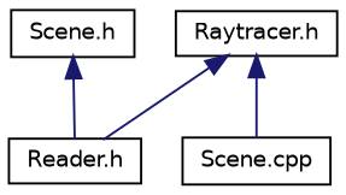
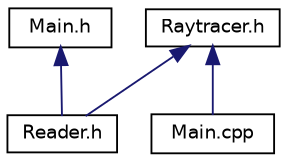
  digraph {
    node [color=black fillcolor=white fontname=Helvetica fontsize=10 shape=record style=filled]
    edge [color=midnightblue dir=back fontname=Helvetica fontsize=10 labelfontname=Helvetica labelfontsize=10 style=solid]
-   n1 [height=0.2 label="Scene.h" width=0.4]
+   n1 [height=0.2 label="Main.h" width=0.4]
    n2 [height=0.2 label="Reader.h" width=0.4]
    n3 [height=0.2 label="Raytracer.h" width=0.4]
-   n4 [height=0.2 label="Scene.cpp" width=0.4]
+   n4 [height=0.2 label="Main.cpp" width=0.4]
    n1 -> n2
    n3 -> n2
    n3 -> n4
  }
